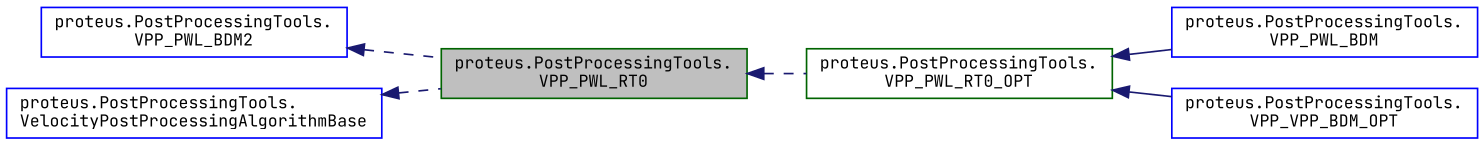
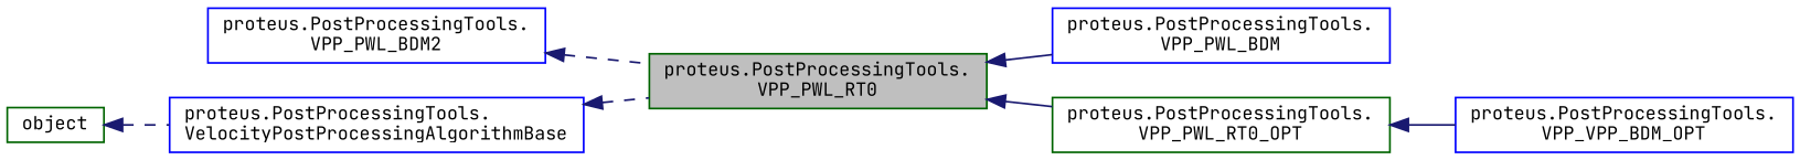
  digraph {
    fontname="JetBrains Mono"
    rankdir=LR
    node [color=blue fillcolor=white fontname="JetBrains Mono" fontsize=10 shape=record style=filled]
    edge [color=midnightblue dir=back fontname="JetBrains Mono" fontsize=10 labelfontname=Helvetica labelfontsize=10 style=dashed]
    n1 [color=darkgreen fillcolor=grey75 fontcolor=black height=0.2 label="proteus.PostProcessingTools.\lVPP_PWL_RT0" width=0.4]
    n2 [height=0.2 label="proteus.PostProcessingTools.\lVPP_PWL_BDM" width=0.4]
    n3 [color=darkgreen height=0.2 label="proteus.PostProcessingTools.\lVPP_PWL_RT0_OPT" width=0.4]
    n4 [height=0.2 label="proteus.PostProcessingTools.\lVPP_PWL_BDM2" width=0.4]
    n5 [height=0.2 label="proteus.PostProcessingTools.\lVPP_VPP_BDM_OPT" width=0.4]
    n6 [height=0.2 label="proteus.PostProcessingTools.\lVelocityPostProcessingAlgorithmBase" width=0.4]
-   n3 -> n2 [style=solid]
-   n1 -> n3
+   n7 [color=darkgreen height=0.2 label=object width=0.4]
+   n1 -> n2 [style=solid]
+   n1 -> n3 [style=solid]
    n3 -> n5 [style=solid]
    n4 -> n1
    n6 -> n1
+   n7 -> n6
  }
